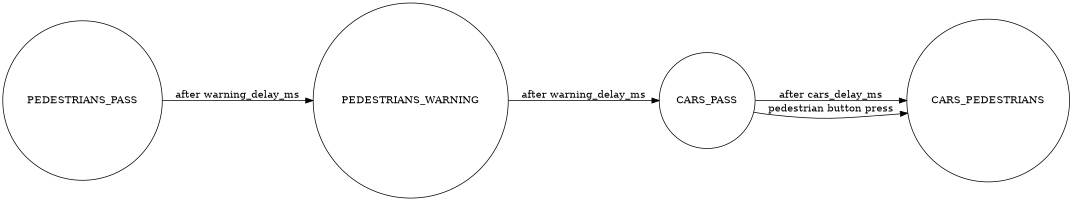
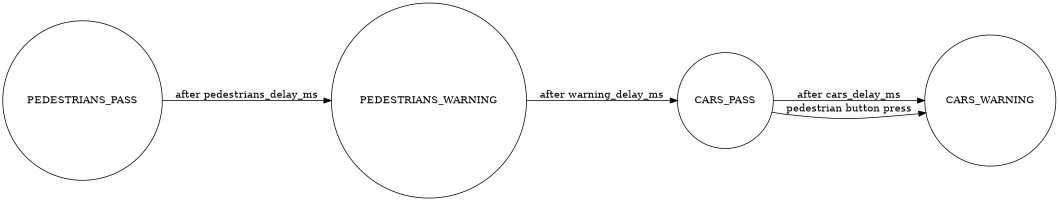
  digraph {
    rankdir=LR
    node [shape=circle]
    CARS_PASS
-   CARS_WARNING [label=CARS_PEDESTRIANS]
+   CARS_WARNING
    PEDESTRIANS_PASS
    PEDESTRIANS_WARNING
    CARS_PASS -> CARS_WARNING [label="after cars_delay_ms"]
    CARS_PASS -> CARS_WARNING [label="pedestrian button press"]
-   PEDESTRIANS_PASS -> PEDESTRIANS_WARNING [label="after warning_delay_ms"]
+   PEDESTRIANS_PASS -> PEDESTRIANS_WARNING [label="after pedestrians_delay_ms"]
    PEDESTRIANS_WARNING -> CARS_PASS [label="after warning_delay_ms"]
  }
